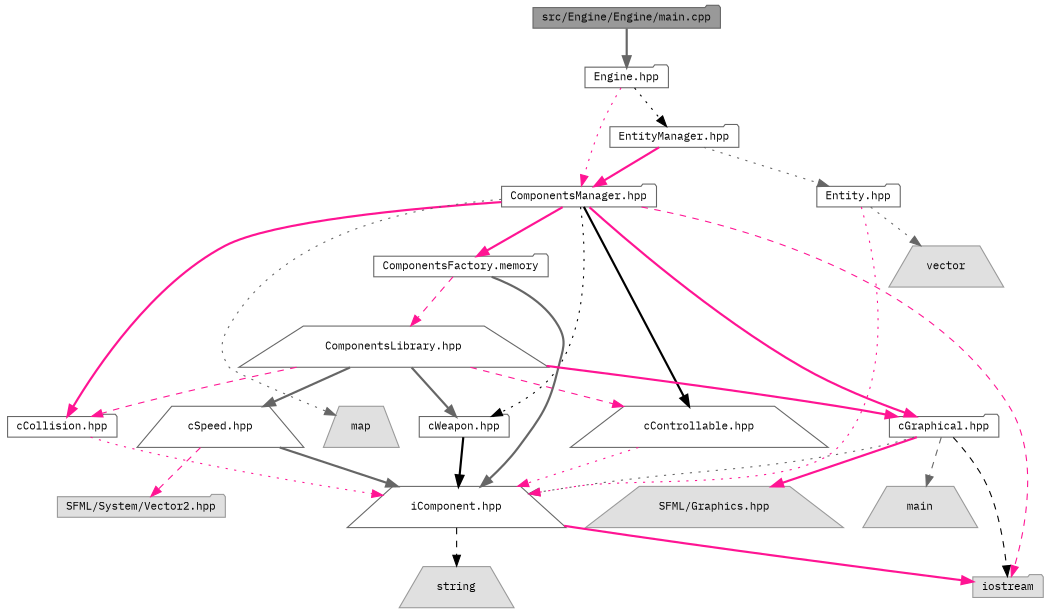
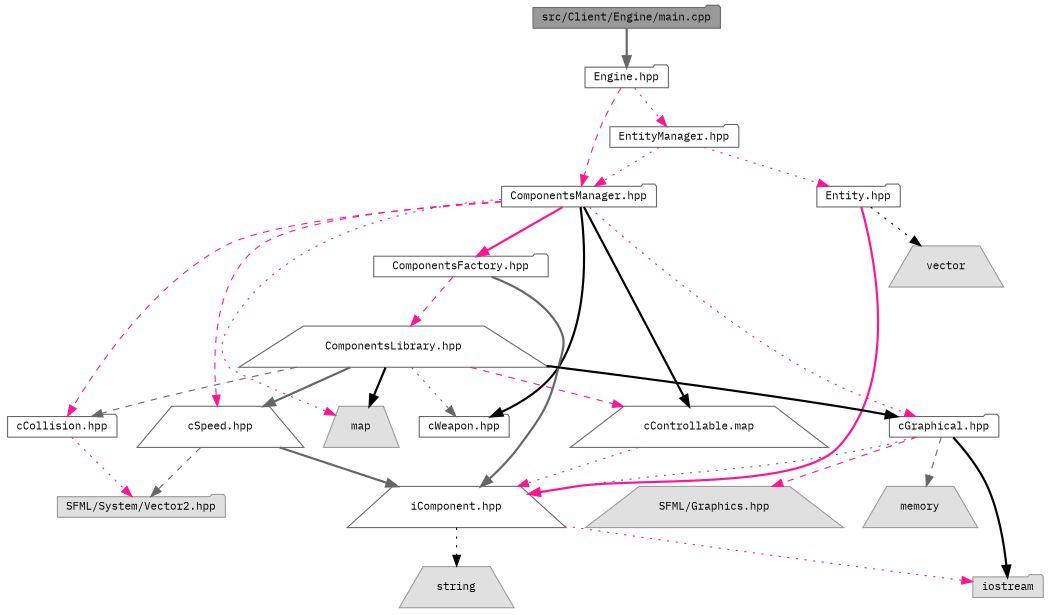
  digraph {
    fontname="IBM Plex Mono"
    node [color=grey40 fillcolor=white fontname="IBM Plex Mono" fontsize=10 shape=folder style=filled]
    edge [color=deeppink fontname="IBM Plex Mono" fontsize=10 labelfontname=Helvetica labelfontsize=10 style=bold]
-   n1 [color=gray40 fillcolor=grey60 fontcolor=black height=0.2 label="src/Engine/Engine/main.cpp" width=0.4]
+   n1 [color=gray40 fillcolor=grey60 fontcolor=black height=0.2 label="src/Client/Engine/main.cpp" width=0.4]
    n2 [height=0.2 label="Engine.hpp" width=0.4]
    n3 [height=0.2 label="ComponentsManager.hpp" width=0.4]
    n4 [height=0.2 label="EntityManager.hpp" width=0.4]
    n5 [height=0.2 label="cGraphical.hpp" width=0.4]
    n6 [height=0.2 label="cWeapon.hpp" width=0.4]
-   n7 [height=0.2 label="cControllable.hpp" shape=trapezium width=0.4]
+   n7 [height=0.2 label="cControllable.map" shape=trapezium width=0.4]
    n8 [height=0.2 label="cCollision.hpp" width=0.4]
    n9 [height=0.2 label="cSpeed.hpp" shape=trapezium width=0.4]
-   n10 [height=0.2 label="ComponentsFactory.memory" width=0.4]
+   n10 [height=0.2 label="ComponentsFactory.hpp" width=0.4]
    n11 [color=grey60 fillcolor="#E0E0E0" height=0.2 label=map shape=trapezium width=0.4]
    n12 [height=0.2 label="Entity.hpp" width=0.4]
    n13 [color=grey60 fillcolor="#E0E0E0" height=0.2 label="SFML/Graphics.hpp" shape=trapezium width=0.4]
-   n14 [color=grey60 fillcolor="#E0E0E0" height=0.2 label=main shape=trapezium width=0.4]
+   n14 [color=grey60 fillcolor="#E0E0E0" height=0.2 label=memory shape=trapezium width=0.4]
    n15 [color=grey60 fillcolor="#E0E0E0" height=0.2 label=iostream width=0.4]
    n16 [height=0.2 label="iComponent.hpp" shape=trapezium width=0.4]
    n17 [color=grey60 fillcolor="#E0E0E0" height=0.2 label="SFML/System/Vector2.hpp" width=0.4]
    n18 [height=0.2 label="ComponentsLibrary.hpp" shape=trapezium width=0.4]
    n19 [color=grey60 fillcolor="#E0E0E0" height=0.2 label=string shape=trapezium width=0.4]
    n20 [color=grey60 fillcolor="#E0E0E0" height=0.2 label=vector shape=trapezium width=0.4]
    n1 -> n2 [color=gray40]
-   n2 -> n3 [style=dotted]
-   n2 -> n4 [color=black style=dotted]
-   n3 -> n5
-   n3 -> n6 [color=black style=dotted]
+   n2 -> n3 [style=dashed]
+   n2 -> n4 [style=dotted]
+   n3 -> n5 [style=dotted]
+   n3 -> n6 [color=black]
    n3 -> n7 [color=black]
-   n3 -> n8
-   n3 -> n15 [style=dashed]
+   n3 -> n8 [style=dashed]
+   n3 -> n9 [style=dashed]
    n3 -> n10
-   n3 -> n11 [color=gray40 style=dotted]
-   n4 -> n3
-   n4 -> n12 [color=gray40 style=dotted]
-   n5 -> n13
+   n3 -> n11 [style=dotted]
+   n4 -> n3 [style=dotted]
+   n4 -> n12 [style=dotted]
+   n5 -> n13 [style=dashed]
    n5 -> n14 [color=gray40 style=dashed]
-   n5 -> n15 [color=black style=dashed]
+   n5 -> n15 [color=black]
    n5 -> n16 [color=gray40 style=dotted]
-   n6 -> n16 [color=black]
    n7 -> n16 [style=dotted]
-   n8 -> n16 [style=dotted]
+   n8 -> n17 [style=dotted]
    n9 -> n16 [color=gray40]
-   n9 -> n17 [style=dashed]
+   n9 -> n17 [color=gray40 style=dashed]
    n10 -> n16 [color=gray40]
    n10 -> n18 [style=dashed]
-   n12 -> n16 [style=dotted]
-   n12 -> n20 [color=gray40 style=dotted]
-   n16 -> n15
-   n16 -> n19 [color=black style=dashed]
-   n18 -> n5
-   n18 -> n6 [color=gray40]
+   n12 -> n16
+   n12 -> n20 [color=black style=dotted]
+   n16 -> n15 [style=dotted]
+   n16 -> n19 [color=black style=dotted]
+   n18 -> n5 [color=black]
+   n18 -> n6 [color=gray40 style=dotted]
    n18 -> n7 [style=dashed]
-   n18 -> n8 [style=dashed]
+   n18 -> n8 [color=gray40 style=dashed]
    n18 -> n9 [color=gray40]
+   n18 -> n11 [color=black]
  }
